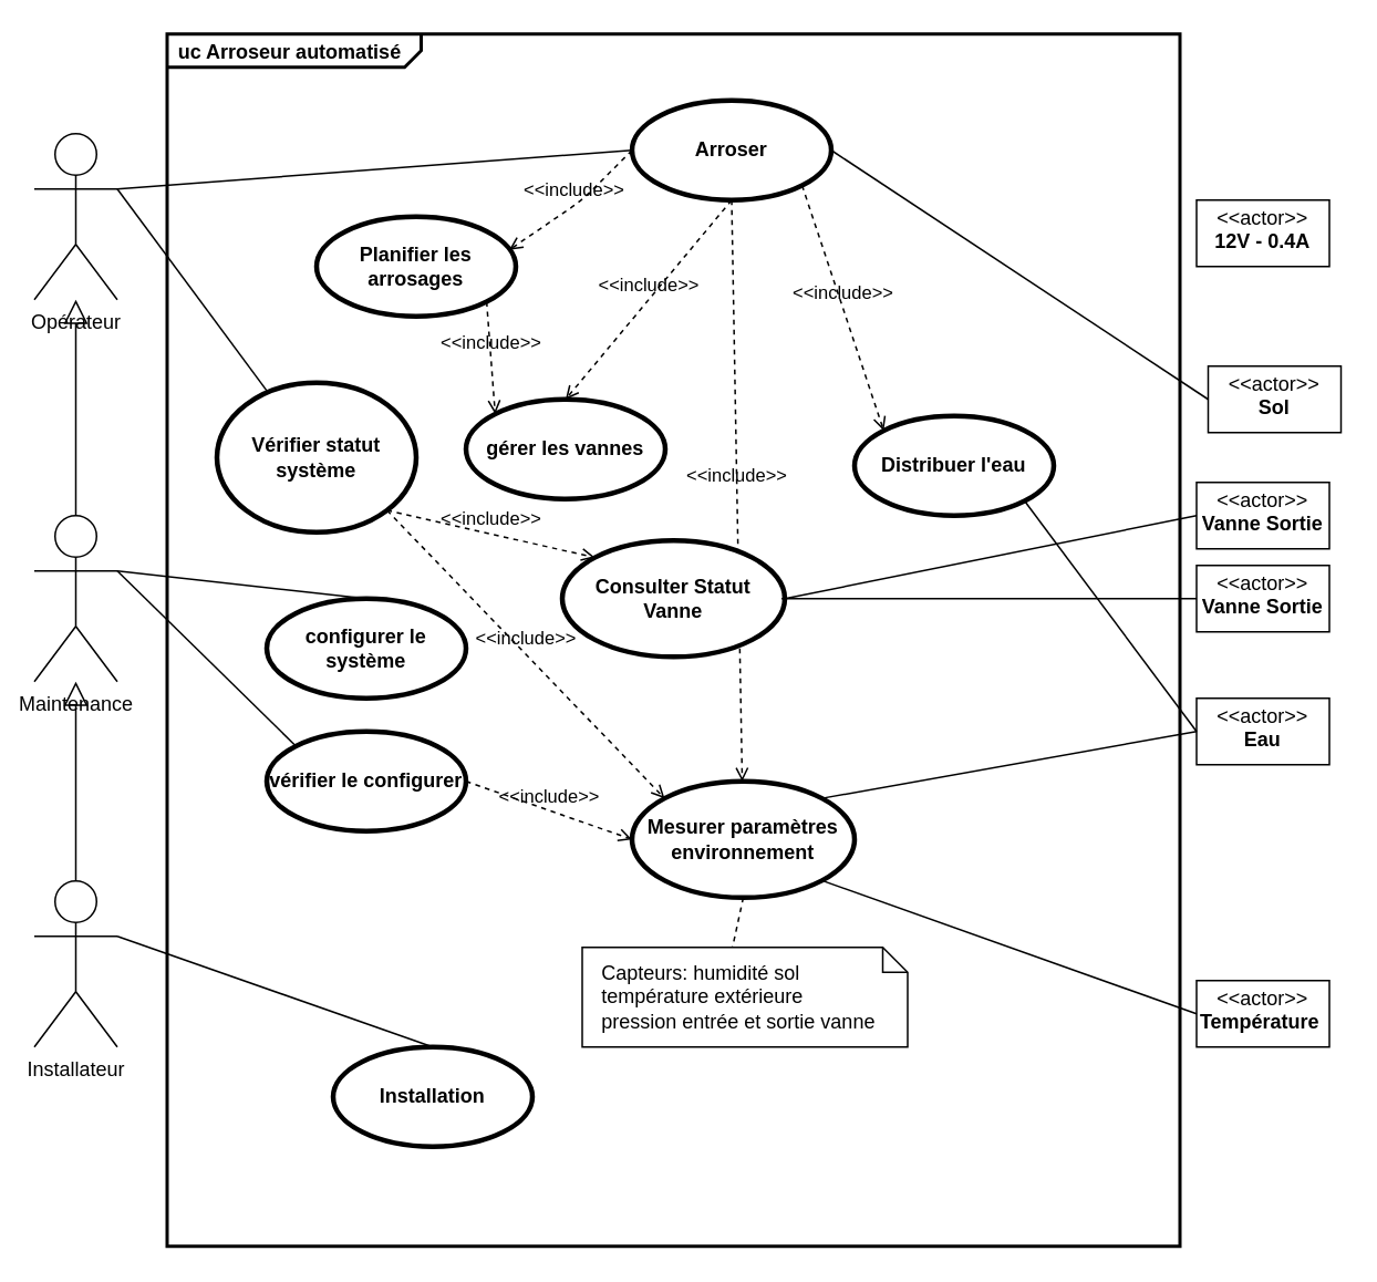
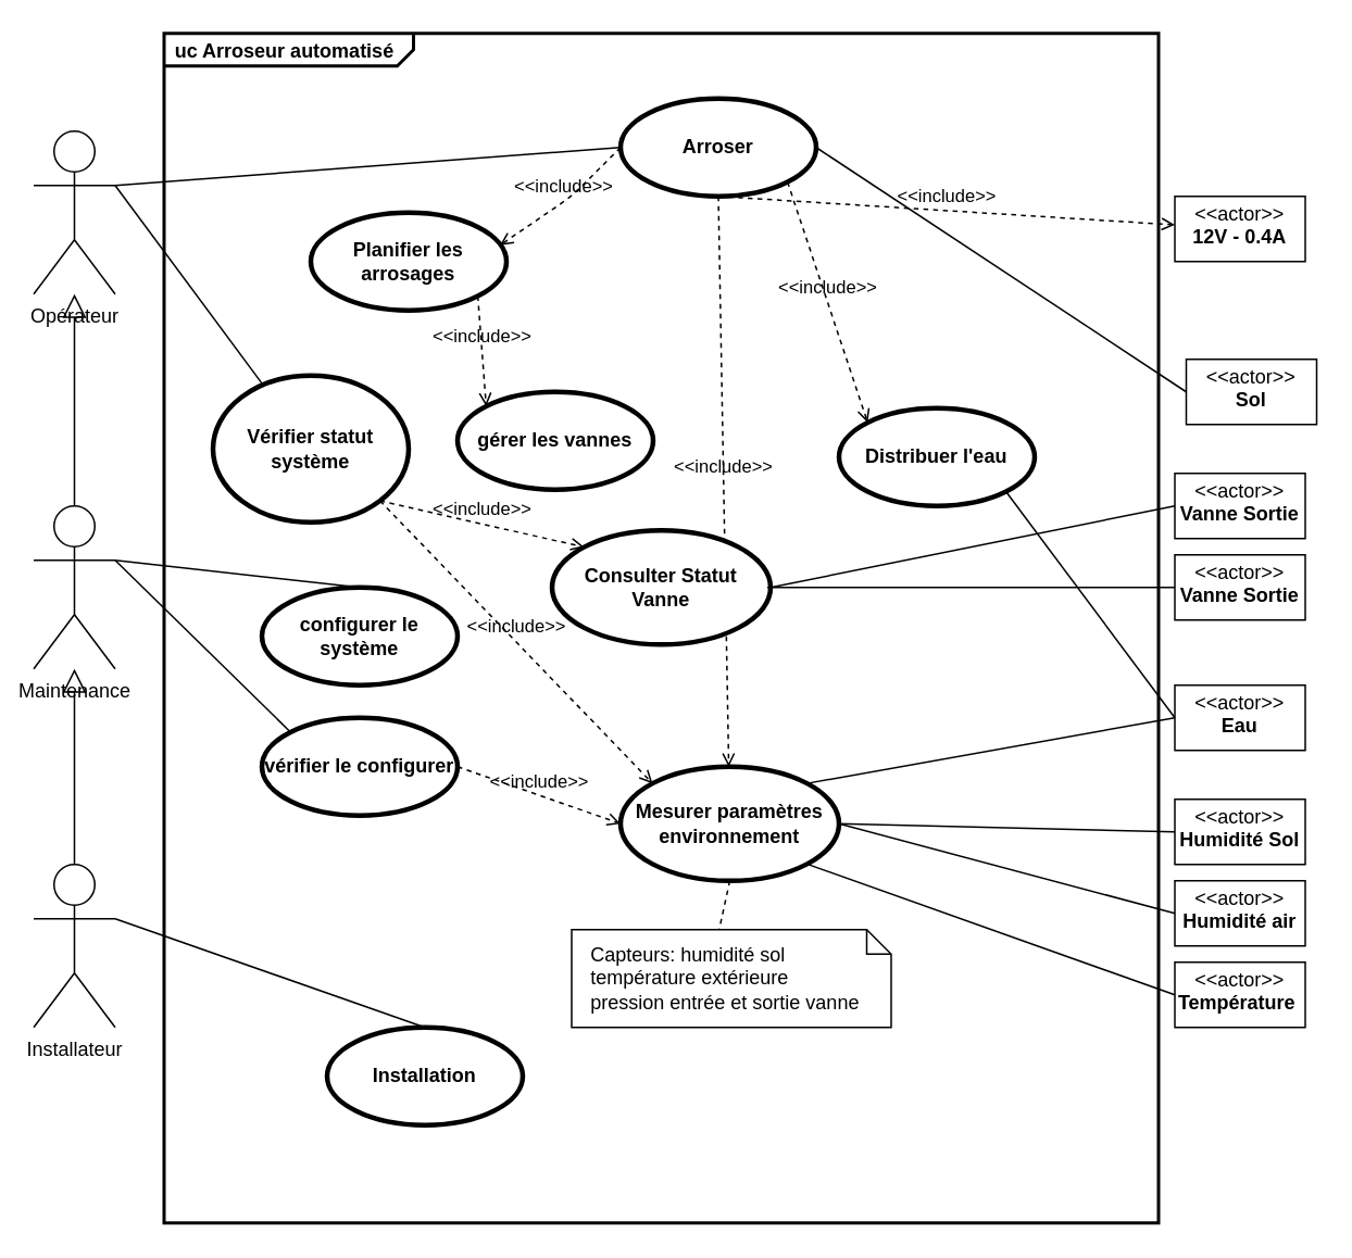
  <mxCell id="0" />
  <mxCell id="1" parent="0" />
  <mxCell id="2" value="&lt;p style=&quot;margin: 0px ; margin-top: 4px ; margin-left: 7px ; text-align: left&quot;&gt;&lt;b&gt;uc Arroseur automatisé&lt;/b&gt;&lt;/p&gt;" style="html=1;shape=mxgraph.sysml.package;overflow=fill;labelX=153;strokeWidth=2;align=center;" parent="1" vertex="1"><mxGeometry x="100" y="20" width="610" height="730" as="geometry" /></mxCell>
  <mxCell id="3" value="Opérateur" style="shape=umlActor;html=1;verticalLabelPosition=bottom;verticalAlign=top;align=center;" parent="1" vertex="1"><mxGeometry x="20" y="80" width="50" height="100" as="geometry" /></mxCell>
  <mxCell id="4" value="&lt;p style=&quot;margin: 0px ; margin-top: 4px ; text-align: center&quot;&gt;&amp;lt;&amp;lt;actor&amp;gt;&amp;gt;&lt;br&gt;&lt;b&gt;12V - 0.4A&lt;/b&gt;&lt;/p&gt;&lt;p style=&quot;margin: 0px ; margin-top: 4px ; text-align: center&quot;&gt;&lt;b&gt;&lt;br&gt;&lt;/b&gt;&lt;/p&gt;" style="shape=rect;html=1;overflow=fill;html=1;whiteSpace=wrap;align=center;" parent="1" vertex="1"><mxGeometry x="720" y="120" width="80" height="40" as="geometry" /></mxCell>
  <mxCell id="5" value="&lt;p style=&quot;margin: 0px ; margin-top: 4px ; text-align: center&quot;&gt;&amp;lt;&amp;lt;actor&amp;gt;&amp;gt;&lt;br&gt;&lt;b&gt;Eau&lt;/b&gt;&lt;/p&gt;" style="shape=rect;html=1;overflow=fill;html=1;whiteSpace=wrap;align=center;" parent="1" vertex="1"><mxGeometry x="720" y="420" width="80" height="40" as="geometry" /></mxCell>
+ <mxCell id="6" value="&lt;p style=&quot;margin: 0px ; margin-top: 4px ; text-align: center&quot;&gt;&amp;lt;&amp;lt;actor&amp;gt;&amp;gt;&lt;br&gt;&lt;b&gt;Humidité&lt;/b&gt; &lt;b&gt;air&lt;/b&gt;&lt;/p&gt;" style="shape=rect;html=1;overflow=fill;html=1;whiteSpace=wrap;align=center;" parent="1" vertex="1"><mxGeometry x="720" y="540" width="80" height="40" as="geometry" /></mxCell>
  <mxCell id="7" value="&lt;p style=&quot;margin: 0px ; margin-top: 4px ; text-align: center&quot;&gt;&amp;lt;&amp;lt;actor&amp;gt;&amp;gt;&lt;br&gt;&lt;b&gt;Température&amp;nbsp;&lt;/b&gt;&lt;/p&gt;" style="shape=rect;html=1;overflow=fill;html=1;whiteSpace=wrap;align=center;" parent="1" vertex="1"><mxGeometry x="720" y="590" width="80" height="40" as="geometry" /></mxCell>
  <mxCell id="8" value="Installateur" style="shape=umlActor;html=1;verticalLabelPosition=bottom;verticalAlign=top;align=center;" parent="1" vertex="1"><mxGeometry x="20" y="530" width="50" height="100" as="geometry" /></mxCell>
  <mxCell id="9" value="Maintenance" style="shape=umlActor;html=1;verticalLabelPosition=bottom;verticalAlign=top;align=center;" parent="1" vertex="1"><mxGeometry x="20" y="310" width="50" height="100" as="geometry" /></mxCell>
  <mxCell id="10" value="" style="edgeStyle=none;html=1;endArrow=block;endFill=0;endSize=12;verticalAlign=bottom;exitX=0.5;exitY=0;exitDx=0;exitDy=0;exitPerimeter=0;" parent="1" source="8" target="9" edge="1"><mxGeometry width="160" relative="1" as="geometry"><mxPoint x="50" y="490" as="sourcePoint" /><mxPoint x="60" y="430" as="targetPoint" /></mxGeometry></mxCell>
  <mxCell id="11" value="" style="edgeStyle=none;html=1;endArrow=block;endFill=0;endSize=12;verticalAlign=bottom;exitX=0.5;exitY=0;exitDx=0;exitDy=0;exitPerimeter=0;" parent="1" source="9" target="3" edge="1"><mxGeometry width="160" relative="1" as="geometry"><mxPoint x="44.5" y="290" as="sourcePoint" /><mxPoint x="44.5" y="210" as="targetPoint" /></mxGeometry></mxCell>
  <mxCell id="12" value="Mesurer paramètres environnement" style="shape=ellipse;html=1;strokeWidth=3;fontStyle=1;whiteSpace=wrap;align=center;perimeter=ellipsePerimeter;" parent="1" vertex="1"><mxGeometry x="380" y="470" width="134" height="70" as="geometry" /></mxCell>
  <mxCell id="13" value="Distribuer l'eau" style="shape=ellipse;html=1;strokeWidth=3;fontStyle=1;whiteSpace=wrap;align=center;perimeter=ellipsePerimeter;" parent="1" vertex="1"><mxGeometry x="514" y="250" width="120" height="60" as="geometry" /></mxCell>
  <mxCell id="14" value="" style="edgeStyle=none;html=1;endArrow=none;verticalAlign=bottom;exitX=0;exitY=0.5;exitDx=0;exitDy=0;entryX=1;entryY=0;entryDx=0;entryDy=0;" parent="1" source="5" target="12" edge="1"><mxGeometry width="160" relative="1" as="geometry"><mxPoint x="380" y="440" as="sourcePoint" /><mxPoint x="514" y="402" as="targetPoint" /></mxGeometry></mxCell>
  <mxCell id="15" value="" style="edgeStyle=none;html=1;endArrow=none;verticalAlign=bottom;exitX=0;exitY=0.5;exitDx=0;exitDy=0;entryX=1;entryY=1;entryDx=0;entryDy=0;" parent="1" source="5" target="13" edge="1"><mxGeometry width="160" relative="1" as="geometry"><mxPoint x="730" y="450" as="sourcePoint" /><mxPoint x="524" y="412" as="targetPoint" /></mxGeometry></mxCell>
+ <mxCell id="16" value="" style="edgeStyle=none;html=1;endArrow=none;verticalAlign=bottom;entryX=0;entryY=0.5;entryDx=0;entryDy=0;exitX=1;exitY=0.5;exitDx=0;exitDy=0;" parent="1" source="12" target="6" edge="1"><mxGeometry width="160" relative="1" as="geometry"><mxPoint x="380" y="440" as="sourcePoint" /><mxPoint x="540" y="440" as="targetPoint" /></mxGeometry></mxCell>
  <mxCell id="17" value="Arroser" style="shape=ellipse;html=1;strokeWidth=3;fontStyle=1;whiteSpace=wrap;align=center;perimeter=ellipsePerimeter;" parent="1" vertex="1"><mxGeometry x="380" y="60" width="120" height="60" as="geometry" /></mxCell>
  <mxCell id="18" value="&amp;lt;&amp;lt;include&amp;gt;&amp;gt;" style="edgeStyle=none;html=1;endArrow=open;verticalAlign=bottom;dashed=1;labelBackgroundColor=none;exitX=1;exitY=1;exitDx=0;exitDy=0;entryX=0;entryY=0;entryDx=0;entryDy=0;" parent="1" source="17" target="13" edge="1"><mxGeometry width="160" relative="1" as="geometry"><mxPoint x="380" y="440" as="sourcePoint" /><mxPoint x="540" y="440" as="targetPoint" /></mxGeometry></mxCell>
  <mxCell id="19" value="&amp;lt;&amp;lt;include&amp;gt;&amp;gt;" style="edgeStyle=none;html=1;endArrow=open;verticalAlign=bottom;dashed=1;labelBackgroundColor=none;exitX=0.5;exitY=1;exitDx=0;exitDy=0;" parent="1" source="17" target="12" edge="1"><mxGeometry width="160" relative="1" as="geometry"><mxPoint x="432.426" y="121.213" as="sourcePoint" /><mxPoint x="454" y="360" as="targetPoint" /></mxGeometry></mxCell>
  <mxCell id="20" value="Planifier les arrosages" style="shape=ellipse;html=1;strokeWidth=3;fontStyle=1;whiteSpace=wrap;align=center;perimeter=ellipsePerimeter;" parent="1" vertex="1"><mxGeometry x="190" y="130" width="120" height="60" as="geometry" /></mxCell>
  <mxCell id="21" style="edgeStyle=none;rounded=0;orthogonalLoop=1;jettySize=auto;html=1;exitX=0.5;exitY=0;exitDx=0;exitDy=0;" parent="1" source="20" target="20" edge="1"><mxGeometry relative="1" as="geometry" /></mxCell>
  <mxCell id="22" value="" style="edgeStyle=none;html=1;endArrow=none;verticalAlign=bottom;exitX=1;exitY=0.333;exitDx=0;exitDy=0;exitPerimeter=0;" parent="1" source="3" edge="1"><mxGeometry width="160" relative="1" as="geometry"><mxPoint x="540" y="80" as="sourcePoint" /><mxPoint x="380" y="90" as="targetPoint" /></mxGeometry></mxCell>
  <mxCell id="23" value="Installation" style="shape=ellipse;html=1;strokeWidth=3;fontStyle=1;whiteSpace=wrap;align=center;perimeter=ellipsePerimeter;" parent="1" vertex="1"><mxGeometry x="200" y="630" width="120" height="60" as="geometry" /></mxCell>
  <mxCell id="24" value="configurer le système" style="shape=ellipse;html=1;strokeWidth=3;fontStyle=1;whiteSpace=wrap;align=center;perimeter=ellipsePerimeter;" parent="1" vertex="1"><mxGeometry x="160" y="360" width="120" height="60" as="geometry" /></mxCell>
  <mxCell id="25" value="" style="edgeStyle=none;html=1;endArrow=none;verticalAlign=bottom;exitX=1;exitY=0.333;exitDx=0;exitDy=0;exitPerimeter=0;entryX=0.5;entryY=0;entryDx=0;entryDy=0;" parent="1" source="9" target="24" edge="1"><mxGeometry width="160" relative="1" as="geometry"><mxPoint x="410" y="460" as="sourcePoint" /><mxPoint x="570" y="460" as="targetPoint" /></mxGeometry></mxCell>
  <mxCell id="26" value="" style="edgeStyle=none;html=1;endArrow=none;verticalAlign=bottom;exitX=1;exitY=0.333;exitDx=0;exitDy=0;exitPerimeter=0;entryX=0.5;entryY=0;entryDx=0;entryDy=0;" parent="1" source="8" target="23" edge="1"><mxGeometry width="160" relative="1" as="geometry"><mxPoint x="410" y="460" as="sourcePoint" /><mxPoint x="570" y="460" as="targetPoint" /></mxGeometry></mxCell>
  <mxCell id="27" value="" style="edgeStyle=none;html=1;endArrow=none;verticalAlign=bottom;entryX=0;entryY=0.5;entryDx=0;entryDy=0;exitX=1;exitY=1;exitDx=0;exitDy=0;" parent="1" source="12" target="7" edge="1"><mxGeometry width="160" relative="1" as="geometry"><mxPoint x="454" y="620" as="sourcePoint" /><mxPoint x="570" y="540" as="targetPoint" /></mxGeometry></mxCell>
  <mxCell id="28" value="gérer les vannes" style="shape=ellipse;html=1;strokeWidth=3;fontStyle=1;whiteSpace=wrap;align=center;perimeter=ellipsePerimeter;" parent="1" vertex="1"><mxGeometry x="280" y="240" width="120" height="60" as="geometry" /></mxCell>
  <mxCell id="29" value="Vérifier statut système" style="shape=ellipse;html=1;strokeWidth=3;fontStyle=1;whiteSpace=wrap;align=center;perimeter=ellipsePerimeter;" parent="1" vertex="1"><mxGeometry x="130" y="230" width="120" height="90" as="geometry" /></mxCell>
  <mxCell id="30" value="" style="edgeStyle=none;html=1;endArrow=none;verticalAlign=bottom;exitX=1;exitY=0.333;exitDx=0;exitDy=0;exitPerimeter=0;" parent="1" source="3" target="29" edge="1"><mxGeometry width="160" relative="1" as="geometry"><mxPoint x="80" y="123.333" as="sourcePoint" /><mxPoint x="200" y="150" as="targetPoint" /></mxGeometry></mxCell>
- <mxCell id="31" value="&amp;lt;&amp;lt;include&amp;gt;&amp;gt;" style="edgeStyle=none;html=1;endArrow=open;verticalAlign=bottom;dashed=1;labelBackgroundColor=none;exitX=0.5;exitY=1;exitDx=0;exitDy=0;entryX=0.5;entryY=0;entryDx=0;entryDy=0;" parent="1" source="17" target="28" edge="1"><mxGeometry width="160" relative="1" as="geometry"><mxPoint x="390" y="130" as="sourcePoint" /><mxPoint x="464" y="370" as="targetPoint" /></mxGeometry></mxCell>
+ <mxCell id="31" value="&amp;lt;&amp;lt;include&amp;gt;&amp;gt;" style="edgeStyle=none;html=1;endArrow=open;verticalAlign=bottom;dashed=1;labelBackgroundColor=none;exitX=0.5;exitY=1;exitDx=0;exitDy=0;" parent="1" source="17" target="4" edge="1"><mxGeometry width="160" relative="1" as="geometry"><mxPoint x="390" y="130" as="sourcePoint" /><mxPoint x="464" y="370" as="targetPoint" /></mxGeometry></mxCell>
  <mxCell id="32" value="vérifier le configurer" style="shape=ellipse;html=1;strokeWidth=3;fontStyle=1;whiteSpace=wrap;align=center;perimeter=ellipsePerimeter;" parent="1" vertex="1"><mxGeometry x="160" y="440" width="120" height="60" as="geometry" /></mxCell>
  <mxCell id="33" value="" style="edgeStyle=none;html=1;endArrow=none;verticalAlign=bottom;exitX=1;exitY=0.333;exitDx=0;exitDy=0;exitPerimeter=0;entryX=0;entryY=0;entryDx=0;entryDy=0;" parent="1" source="9" target="32" edge="1"><mxGeometry width="160" relative="1" as="geometry"><mxPoint x="80" y="353.333" as="sourcePoint" /><mxPoint x="230" y="370" as="targetPoint" /></mxGeometry></mxCell>
  <mxCell id="34" value="&amp;lt;&amp;lt;include&amp;gt;&amp;gt;" style="edgeStyle=none;html=1;endArrow=open;verticalAlign=bottom;dashed=1;labelBackgroundColor=none;exitX=1;exitY=1;exitDx=0;exitDy=0;entryX=0;entryY=0;entryDx=0;entryDy=0;" parent="1" source="29" target="12" edge="1"><mxGeometry width="160" relative="1" as="geometry"><mxPoint x="242.426" y="291.213" as="sourcePoint" /><mxPoint x="404" y="400" as="targetPoint" /></mxGeometry></mxCell>
  <mxCell id="35" value="&amp;lt;&amp;lt;include&amp;gt;&amp;gt;" style="edgeStyle=none;html=1;endArrow=open;verticalAlign=bottom;dashed=1;labelBackgroundColor=none;exitX=1;exitY=1;exitDx=0;exitDy=0;entryX=0;entryY=0;entryDx=0;entryDy=0;" parent="1" source="20" target="28" edge="1"><mxGeometry width="160" relative="1" as="geometry"><mxPoint x="390" y="130" as="sourcePoint" /><mxPoint x="350" y="250" as="targetPoint" /></mxGeometry></mxCell>
  <mxCell id="36" value="&amp;lt;&amp;lt;include&amp;gt;&amp;gt;" style="edgeStyle=none;html=1;endArrow=open;verticalAlign=bottom;dashed=1;labelBackgroundColor=none;exitX=0;exitY=0.5;exitDx=0;exitDy=0;entryX=0.967;entryY=0.333;entryDx=0;entryDy=0;entryPerimeter=0;" parent="1" source="17" target="20" edge="1"><mxGeometry width="160" relative="1" as="geometry"><mxPoint x="262.426" y="171.213" as="sourcePoint" /><mxPoint x="307.574" y="258.787" as="targetPoint" /><Array as="points"><mxPoint x="350" y="120" /></Array></mxGeometry></mxCell>
  <mxCell id="37" value="&amp;lt;&amp;lt;include&amp;gt;&amp;gt;" style="edgeStyle=none;html=1;endArrow=open;verticalAlign=bottom;dashed=1;labelBackgroundColor=none;exitX=1;exitY=0.5;exitDx=0;exitDy=0;entryX=0;entryY=0.5;entryDx=0;entryDy=0;" parent="1" source="32" target="12" edge="1"><mxGeometry width="160" relative="1" as="geometry"><mxPoint x="242.426" y="291.213" as="sourcePoint" /><mxPoint x="421.574" y="498.787" as="targetPoint" /></mxGeometry></mxCell>
  <mxCell id="38" value="&lt;p style=&quot;margin: 0px ; margin-top: 4px ; text-align: center&quot;&gt;&amp;lt;&amp;lt;actor&amp;gt;&amp;gt;&lt;br&gt;&lt;b&gt;Sol&lt;/b&gt;&lt;/p&gt;" style="shape=rect;html=1;overflow=fill;html=1;whiteSpace=wrap;align=center;" parent="1" vertex="1"><mxGeometry x="727" y="220" width="80" height="40" as="geometry" /></mxCell>
  <mxCell id="39" value="" style="edgeStyle=none;html=1;endArrow=none;verticalAlign=bottom;exitX=1;exitY=0.5;exitDx=0;exitDy=0;entryX=0;entryY=0.5;entryDx=0;entryDy=0;" parent="1" source="17" target="38" edge="1"><mxGeometry width="160" relative="1" as="geometry"><mxPoint x="514" y="83.333" as="sourcePoint" /><mxPoint x="824" y="60" as="targetPoint" /></mxGeometry></mxCell>
  <mxCell id="40" value="Capteurs: humidité sol&lt;br&gt;température extérieure&lt;br&gt;pression entrée et sortie vanne" style="shape=note;size=15;align=left;spacingLeft=10;html=1;whiteSpace=wrap;" parent="1" vertex="1"><mxGeometry x="350" y="570" width="196" height="60" as="geometry" /></mxCell>
  <mxCell id="41" value="" style="endArrow=none;dashed=1;html=1;entryX=0;entryY=0;entryDx=90.5;entryDy=0;entryPerimeter=0;exitX=0.5;exitY=1;exitDx=0;exitDy=0;" parent="1" source="12" target="40" edge="1"><mxGeometry width="50" height="50" relative="1" as="geometry"><mxPoint x="230" y="580" as="sourcePoint" /><mxPoint x="280" y="530" as="targetPoint" /></mxGeometry></mxCell>
+ <mxCell id="42" style="rounded=0;orthogonalLoop=1;jettySize=auto;html=1;exitX=0;exitY=0.5;exitDx=0;exitDy=0;entryX=1;entryY=0.5;entryDx=0;entryDy=0;endArrow=none;endFill=0;" edge="1" parent="1" source="43" target="12"><mxGeometry relative="1" as="geometry" /></mxCell>
+ <mxCell id="43" value="&lt;p style=&quot;margin: 0px ; margin-top: 4px ; text-align: center&quot;&gt;&amp;lt;&amp;lt;actor&amp;gt;&amp;gt;&lt;br&gt;&lt;b&gt;Humidité Sol&lt;/b&gt;&lt;/p&gt;" style="shape=rect;html=1;overflow=fill;html=1;whiteSpace=wrap;align=center;" vertex="1" parent="1"><mxGeometry x="720" y="490" width="80" height="40" as="geometry" /></mxCell>
  <mxCell id="44" value="Consulter Statut &lt;br&gt;Vanne" style="shape=ellipse;html=1;strokeWidth=3;fontStyle=1;whiteSpace=wrap;align=center;perimeter=ellipsePerimeter;" vertex="1" parent="1"><mxGeometry x="338" y="325" width="134" height="70" as="geometry" /></mxCell>
  <mxCell id="45" style="edgeStyle=none;rounded=0;orthogonalLoop=1;jettySize=auto;html=1;exitX=0;exitY=0.5;exitDx=0;exitDy=0;entryX=1;entryY=0.5;entryDx=0;entryDy=0;endArrow=none;endFill=0;strokeColor=#000000;" edge="1" parent="1" source="46" target="44"><mxGeometry relative="1" as="geometry" /></mxCell>
  <mxCell id="46" value="&lt;p style=&quot;margin: 0px ; margin-top: 4px ; text-align: center&quot;&gt;&amp;lt;&amp;lt;actor&amp;gt;&amp;gt;&lt;br&gt;&lt;b&gt;Vanne Sortie&lt;/b&gt;&lt;br&gt;&lt;/p&gt;" style="shape=rect;html=1;overflow=fill;html=1;whiteSpace=wrap;align=center;" vertex="1" parent="1"><mxGeometry x="720" y="290" width="80" height="40" as="geometry" /></mxCell>
  <mxCell id="47" style="edgeStyle=none;rounded=0;orthogonalLoop=1;jettySize=auto;html=1;exitX=0;exitY=0.5;exitDx=0;exitDy=0;endArrow=none;endFill=0;strokeColor=#000000;" edge="1" parent="1" source="48"><mxGeometry relative="1" as="geometry"><mxPoint x="470" y="360" as="targetPoint" /></mxGeometry></mxCell>
  <mxCell id="48" value="&lt;p style=&quot;margin: 0px ; margin-top: 4px ; text-align: center&quot;&gt;&amp;lt;&amp;lt;actor&amp;gt;&amp;gt;&lt;br&gt;&lt;b&gt;Vanne Sortie&lt;/b&gt;&lt;br&gt;&lt;/p&gt;" style="shape=rect;html=1;overflow=fill;html=1;whiteSpace=wrap;align=center;" vertex="1" parent="1"><mxGeometry x="720" y="340" width="80" height="40" as="geometry" /></mxCell>
  <mxCell id="49" value="&amp;lt;&amp;lt;include&amp;gt;&amp;gt;" style="edgeStyle=none;html=1;endArrow=open;verticalAlign=bottom;dashed=1;labelBackgroundColor=none;exitX=1;exitY=1;exitDx=0;exitDy=0;entryX=0;entryY=0;entryDx=0;entryDy=0;" edge="1" parent="1" source="29" target="44"><mxGeometry width="160" relative="1" as="geometry"><mxPoint x="242.426" y="291.213" as="sourcePoint" /><mxPoint x="409.624" y="490.251" as="targetPoint" /></mxGeometry></mxCell>
